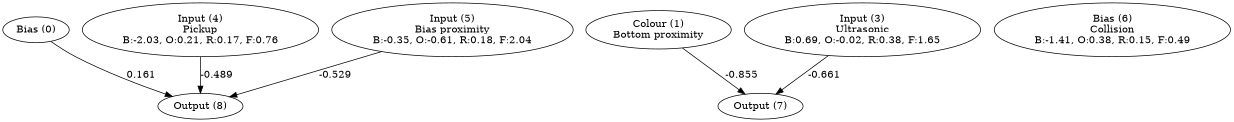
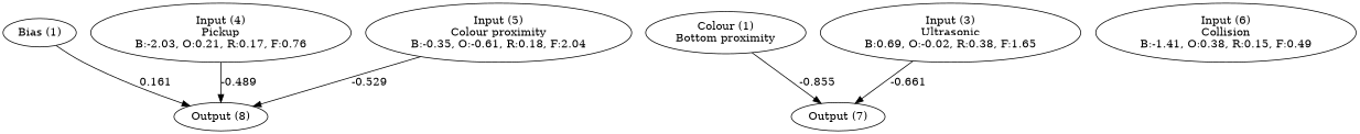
  digraph {
-   n1 [label="Bias (0)"]
+   n1 [label="Bias (1)"]
    n2 [label="Colour (1)\nBottom proximity"]
    n3 [label="Input (3)\nUltrasonic\nB:0.69, O:-0.02, R:0.38, F:1.65"]
    n4 [label="Input (4)\nPickup\nB:-2.03, O:0.21, R:0.17, F:0.76"]
-   n5 [label="Input (5)\nBias proximity\nB:-0.35, O:-0.61, R:0.18, F:2.04"]
-   n6 [label="Bias (6)\nCollision\nB:-1.41, O:0.38, R:0.15, F:0.49"]
+   n5 [label="Input (5)\nColour proximity\nB:-0.35, O:-0.61, R:0.18, F:2.04"]
+   n6 [label="Input (6)\nCollision\nB:-1.41, O:0.38, R:0.15, F:0.49"]
    n7 [label="Output (7)"]
    n8 [label="Output (8)"]
    subgraph sub_1 {
      rank=same
      n1
      n2
      n3
      n4
      n5
      n6
    }
    subgraph sub_2 {
      rank=same
      n7
      n8
    }
    n1 -> n8 [label=0.161]
    n2 -> n7 [label=-0.855]
    n3 -> n7 [label=-0.661]
    n4 -> n8 [label=-0.489]
    n5 -> n8 [label=-0.529]
  }
